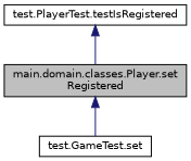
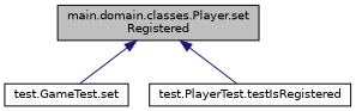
  digraph {
    rankdir=TB
    node [color=black fillcolor=white fontname=Helvetica fontsize=10 shape=record style=filled]
    edge [color=midnightblue dir=back fontname=Helvetica fontsize=10 labelfontname=Helvetica labelfontsize=10 style=solid]
    n1 [fillcolor=grey75 fontcolor=black height=0.2 label="main.domain.classes.Player.set\lRegistered" width=0.4]
    n2 [height=0.2 label="test.GameTest.set" width=0.4]
    n3 [height=0.2 label="test.PlayerTest.testIsRegistered" width=0.4]
    n1 -> n2
-   n3 -> n1
+   n1 -> n3
  }
